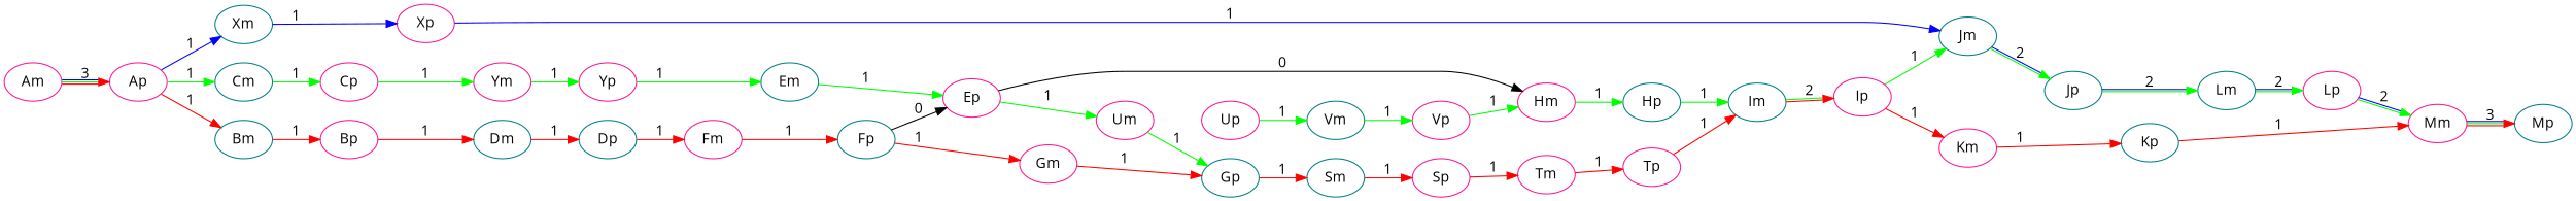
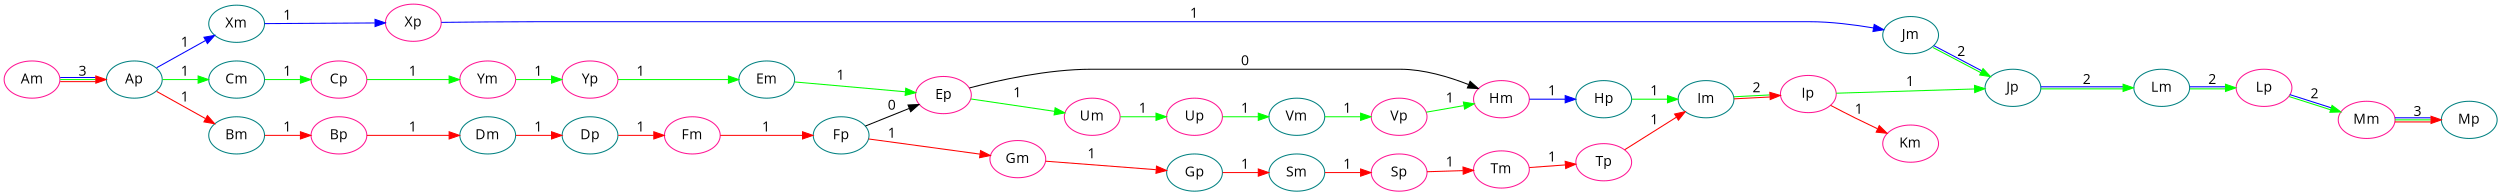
  digraph {
    fontname="Open Sans"
    rankdir=LR
    node [color=deeppink fontname="Open Sans"]
    edge [color=red fontname="Open Sans"]
-   Ap
+   Ap [color=teal]
    Am
    Bm [color=teal]
    Cm [color=teal]
    Xm [color=teal]
    Bp
    Cp
    Xp
    Dm [color=teal]
    Ym
    Jm [color=teal]
    Dp [color=teal]
    Fm
    Yp
    Em [color=teal]
    Jp [color=teal]
    Lm [color=teal]
    Lp
    Mm
    Ep
    Hm
    Um
    Hp [color=teal]
    Up
    Im [color=teal]
    Vm [color=teal]
    Fp [color=teal]
    Gm
    Gp [color=teal]
    Sm [color=teal]
    Ip
    Km
    Vp
    Sp
    Tm
    Tp
-   Kp [color=teal]
    Mp [color=teal]
    Ap -> Bm [label=1]
    Ap -> Cm [color=green label=1]
    Ap -> Xm [color=blue label=1]
    Am -> Ap [color="red:green:blue" label=3]
    Bm -> Bp [label=1]
    Cm -> Cp [color=green label=1]
    Xm -> Xp [color=blue label=1]
    Bp -> Dm [label=1]
    Cp -> Ym [color=green label=1]
    Xp -> Jm [color=blue label=1]
    Dm -> Dp [label=1]
    Ym -> Yp [color=green label=1]
    Jm -> Jp [color="green:blue" label=2]
    Dp -> Fm [label=1]
    Fm -> Fp [label=1]
    Yp -> Em [color=green label=1]
    Em -> Ep [color=green label=1]
    Jp -> Lm [color="green:blue" label=2]
    Lm -> Lp [color="green:blue" label=2]
    Lp -> Mm [color="green:blue" label=2]
    Mm -> Mp [color="red:green:blue" label=3]
    Ep -> Hm [label=0 color=""]
    Ep -> Um [color=green label=1]
-   Hm -> Hp [color=green label=1]
-   Um -> Gp [color=green label=1]
+   Hm -> Hp [color=blue label=1]
+   Um -> Up [color=green label=1]
    Hp -> Im [color=green label=1]
    Up -> Vm [color=green label=1]
    Im -> Ip [color="red:green" label=2]
    Vm -> Vp [color=green label=1]
    Fp -> Ep [label=0 color=""]
    Fp -> Gm [label=1]
    Gm -> Gp [label=1]
    Gp -> Sm [label=1]
    Sm -> Sp [label=1]
-   Ip -> Jm [color=green label=1]
+   Ip -> Jp [color=green label=1]
    Ip -> Km [label=1]
-   Km -> Kp [label=1]
    Vp -> Hm [color=green label=1]
    Sp -> Tm [label=1]
    Tm -> Tp [label=1]
    Tp -> Im [label=1]
-   Kp -> Mm [label=1]
  }
